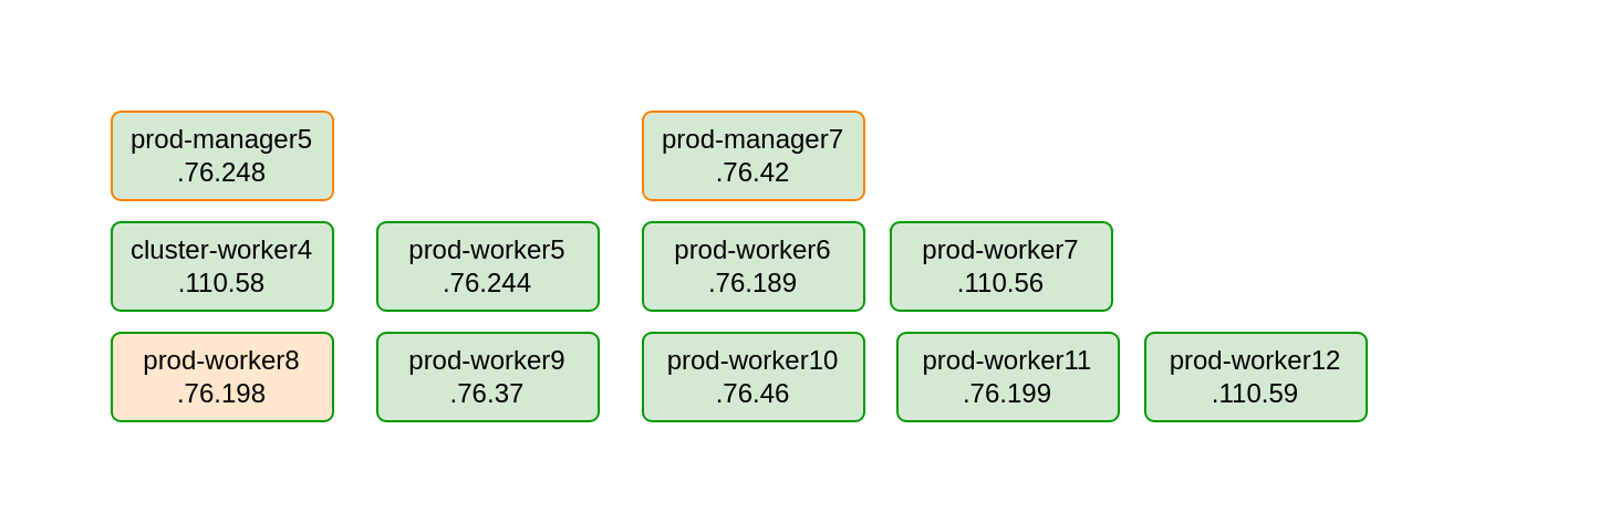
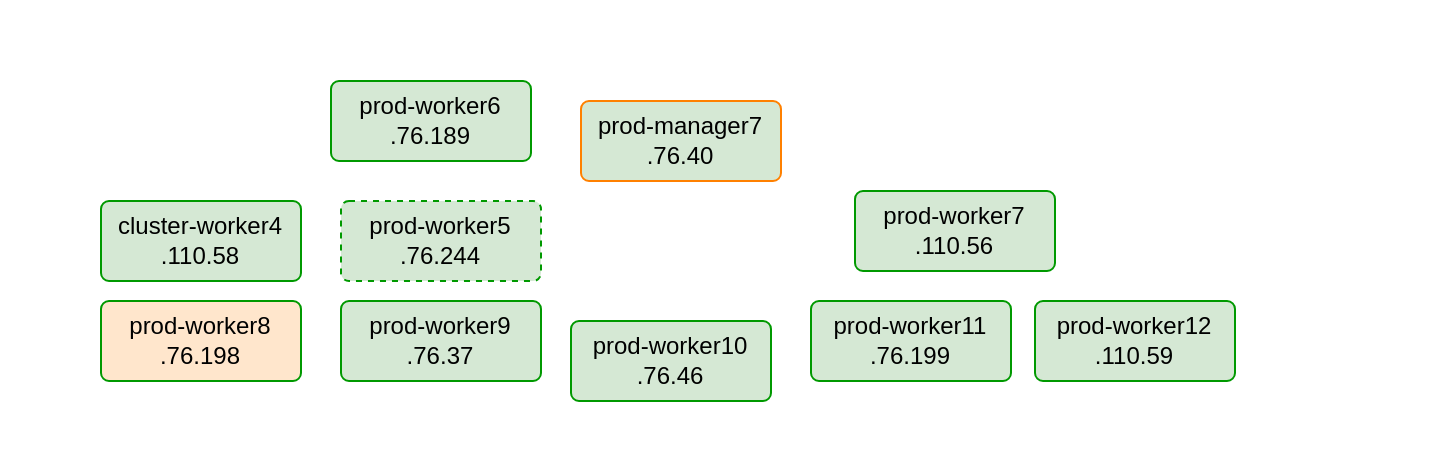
  <mxCell id="0" />
  <mxCell id="1" parent="0" />
  <mxCell id="2" value="&lt;b&gt;prod&lt;br&gt;cluster&lt;/b&gt;" style="shape=ext;margin=3;double=0;whiteSpace=wrap;html=1;align=right;fillColor=none;rounded=1;spacingRight=5;strokeColor=#FFFFFF;fontColor=#FFFFFF;" vertex="1" parent="1"><mxGeometry x="20" y="20" width="685" height="190" as="geometry" /></mxCell>
- <mxCell id="3" value="prod-manager5&lt;br&gt;.76.248" style="rounded=1;arcSize=10;whiteSpace=wrap;html=1;align=center;fillColor=#d5e8d4;strokeColor=#FF8000;strokeWidth=1;" vertex="1" parent="1"><mxGeometry x="50" y="50" width="100" height="40" as="geometry" /></mxCell>
- <mxCell id="4" value="prod-manager7&lt;br&gt;.76.42" style="rounded=1;arcSize=10;whiteSpace=wrap;html=1;align=center;fillColor=#d5e8d4;strokeColor=#FF8000;strokeWidth=1;" vertex="1" parent="1"><mxGeometry x="290" y="50" width="100" height="40" as="geometry" /></mxCell>
- <mxCell id="5" value="prod-worker5&lt;br&gt;.76.244" style="rounded=1;arcSize=10;whiteSpace=wrap;html=1;align=center;fillColor=#d5e8d4;strokeColor=#009900;" vertex="1" parent="1"><mxGeometry x="170" y="100" width="100" height="40" as="geometry" /></mxCell>
- <mxCell id="6" value="prod-worker7&lt;br&gt;.110.56" style="rounded=1;arcSize=10;whiteSpace=wrap;html=1;align=center;fillColor=#d5e8d4;strokeColor=#009900;" vertex="1" parent="1"><mxGeometry x="402" y="100" width="100" height="40" as="geometry" /></mxCell>
- <mxCell id="7" value="prod-worker10&lt;br&gt;.76.46" style="rounded=1;arcSize=10;whiteSpace=wrap;html=1;align=center;fillColor=#d5e8d4;strokeColor=#009900;" vertex="1" parent="1"><mxGeometry x="290" y="150" width="100" height="40" as="geometry" /></mxCell>
+ <mxCell id="4" value="prod-manager7&lt;br&gt;.76.40" style="rounded=1;arcSize=10;whiteSpace=wrap;html=1;align=center;fillColor=#d5e8d4;strokeColor=#FF8000;strokeWidth=1;" vertex="1" parent="1"><mxGeometry x="290" y="50" width="100" height="40" as="geometry" /></mxCell>
+ <mxCell id="5" value="prod-worker5&lt;br&gt;.76.244" style="rounded=1;arcSize=10;whiteSpace=wrap;html=1;align=center;fillColor=#d5e8d4;strokeColor=#009900;dashed=1;" vertex="1" parent="1"><mxGeometry x="170" y="100" width="100" height="40" as="geometry" /></mxCell>
+ <mxCell id="6" value="prod-worker7&lt;br&gt;.110.56" style="rounded=1;arcSize=10;whiteSpace=wrap;html=1;align=center;fillColor=#d5e8d4;strokeColor=#009900;" vertex="1" parent="1"><mxGeometry x="427" y="95" width="100" height="40" as="geometry" /></mxCell>
+ <mxCell id="7" value="prod-worker10&lt;br&gt;.76.46" style="rounded=1;arcSize=10;whiteSpace=wrap;html=1;align=center;fillColor=#d5e8d4;strokeColor=#009900;" vertex="1" parent="1"><mxGeometry x="285" y="160" width="100" height="40" as="geometry" /></mxCell>
  <mxCell id="8" value="prod-worker11&lt;br&gt;.76.199" style="rounded=1;arcSize=10;whiteSpace=wrap;html=1;align=center;fillColor=#d5e8d4;strokeColor=#009900;" vertex="1" parent="1"><mxGeometry x="405" y="150" width="100" height="40" as="geometry" /></mxCell>
- <mxCell id="9" value="prod-worker6&lt;br&gt;.76.189" style="rounded=1;arcSize=10;whiteSpace=wrap;html=1;align=center;fillColor=#d5e8d4;strokeColor=#009900;" vertex="1" parent="1"><mxGeometry x="290" y="100" width="100" height="40" as="geometry" /></mxCell>
+ <mxCell id="9" value="prod-worker6&lt;br&gt;.76.189" style="rounded=1;arcSize=10;whiteSpace=wrap;html=1;align=center;fillColor=#d5e8d4;strokeColor=#009900;" vertex="1" parent="1"><mxGeometry x="165" y="40" width="100" height="40" as="geometry" /></mxCell>
  <mxCell id="10" value="prod-worker8&lt;br&gt;.76.198" style="rounded=1;arcSize=10;whiteSpace=wrap;html=1;align=center;fillColor=#ffe6cc;strokeColor=#009900;" vertex="1" parent="1"><mxGeometry x="50" y="150" width="100" height="40" as="geometry" /></mxCell>
  <mxCell id="11" value="prod-worker9&lt;br&gt;.76.37" style="rounded=1;arcSize=10;whiteSpace=wrap;html=1;align=center;fillColor=#d5e8d4;strokeColor=#009900;" vertex="1" parent="1"><mxGeometry x="170" y="150" width="100" height="40" as="geometry" /></mxCell>
  <mxCell id="12" value="prod-worker12&lt;br&gt;.110.59" style="rounded=1;arcSize=10;whiteSpace=wrap;html=1;align=center;fillColor=#d5e8d4;strokeColor=#009900;" vertex="1" parent="1"><mxGeometry x="517" y="150" width="100" height="40" as="geometry" /></mxCell>
  <mxCell id="13" value="cluster-worker4&lt;br&gt;.110.58" style="rounded=1;arcSize=10;whiteSpace=wrap;html=1;align=center;fillColor=#d5e8d4;strokeColor=#009900;" vertex="1" parent="1"><mxGeometry x="50" y="100" width="100" height="40" as="geometry" /></mxCell>
